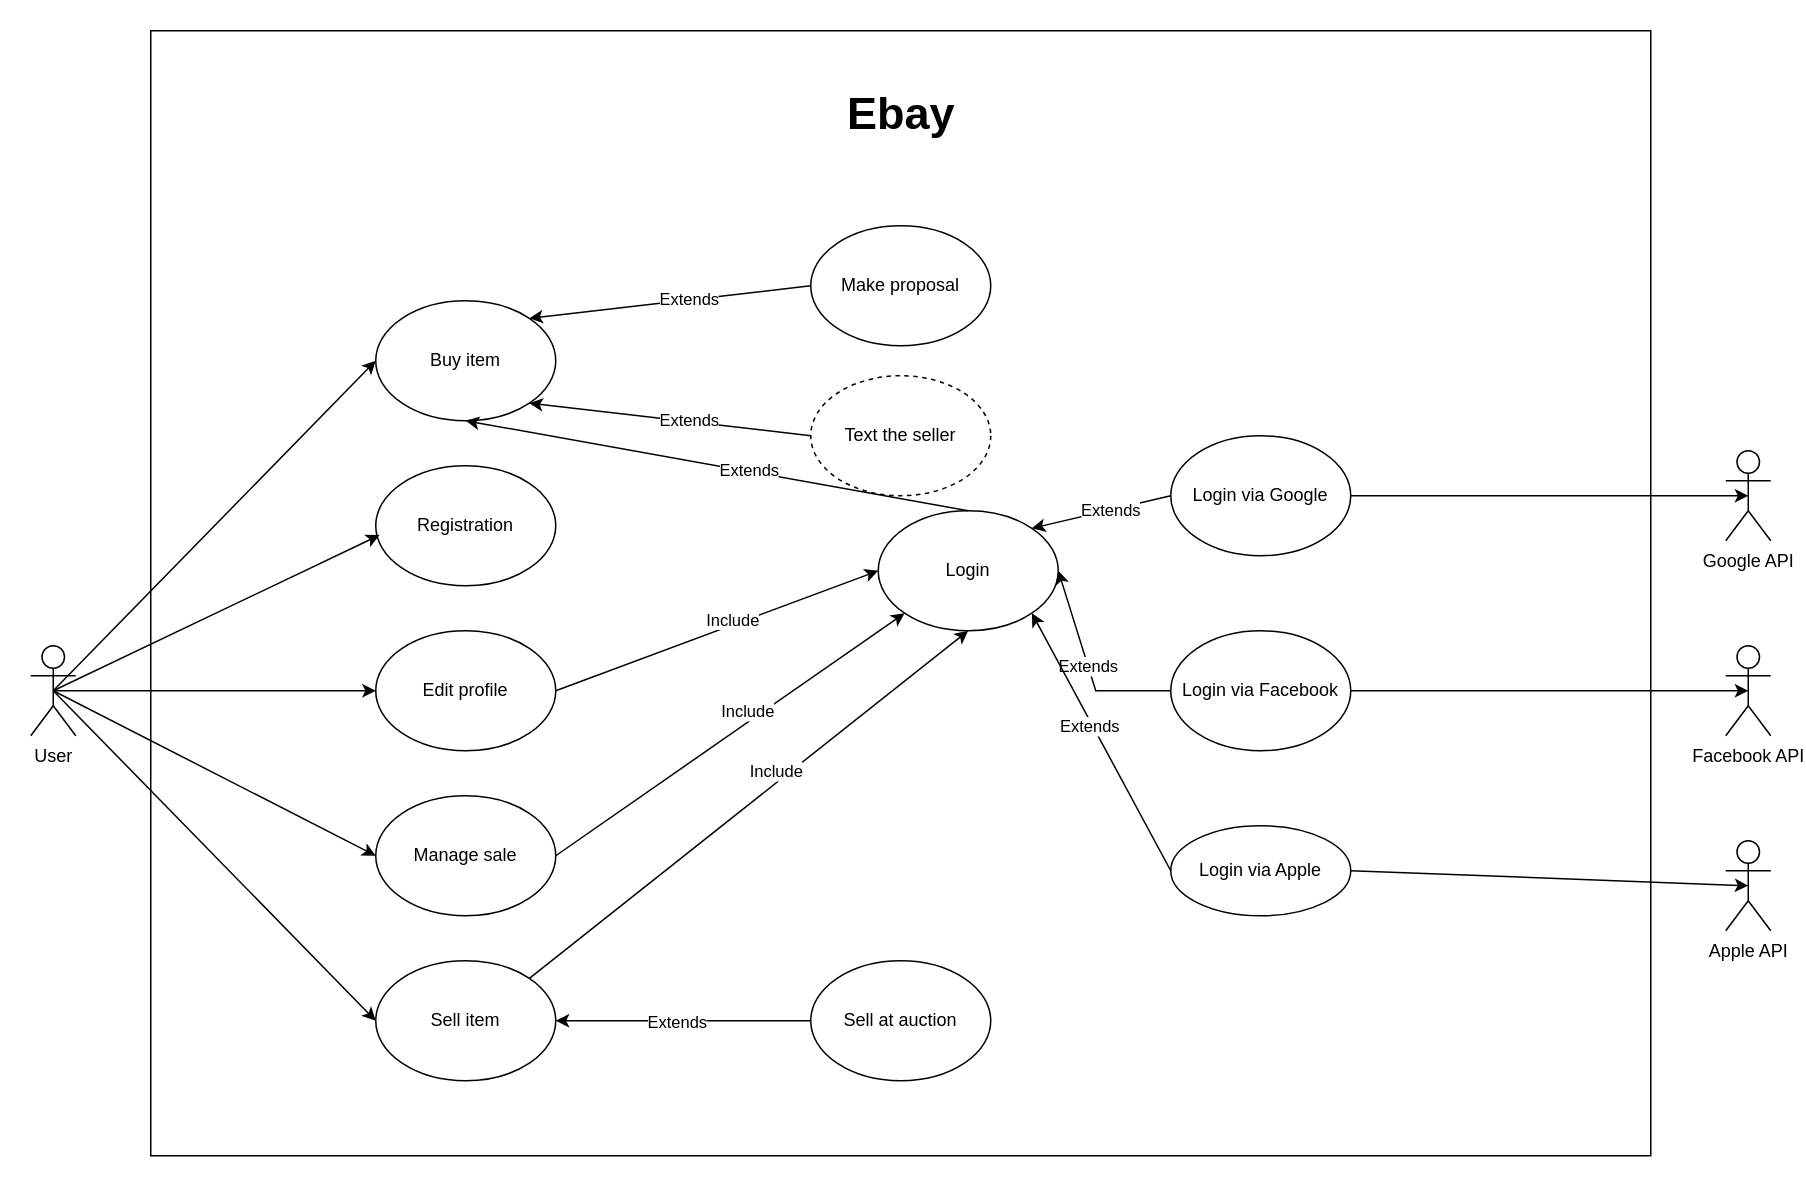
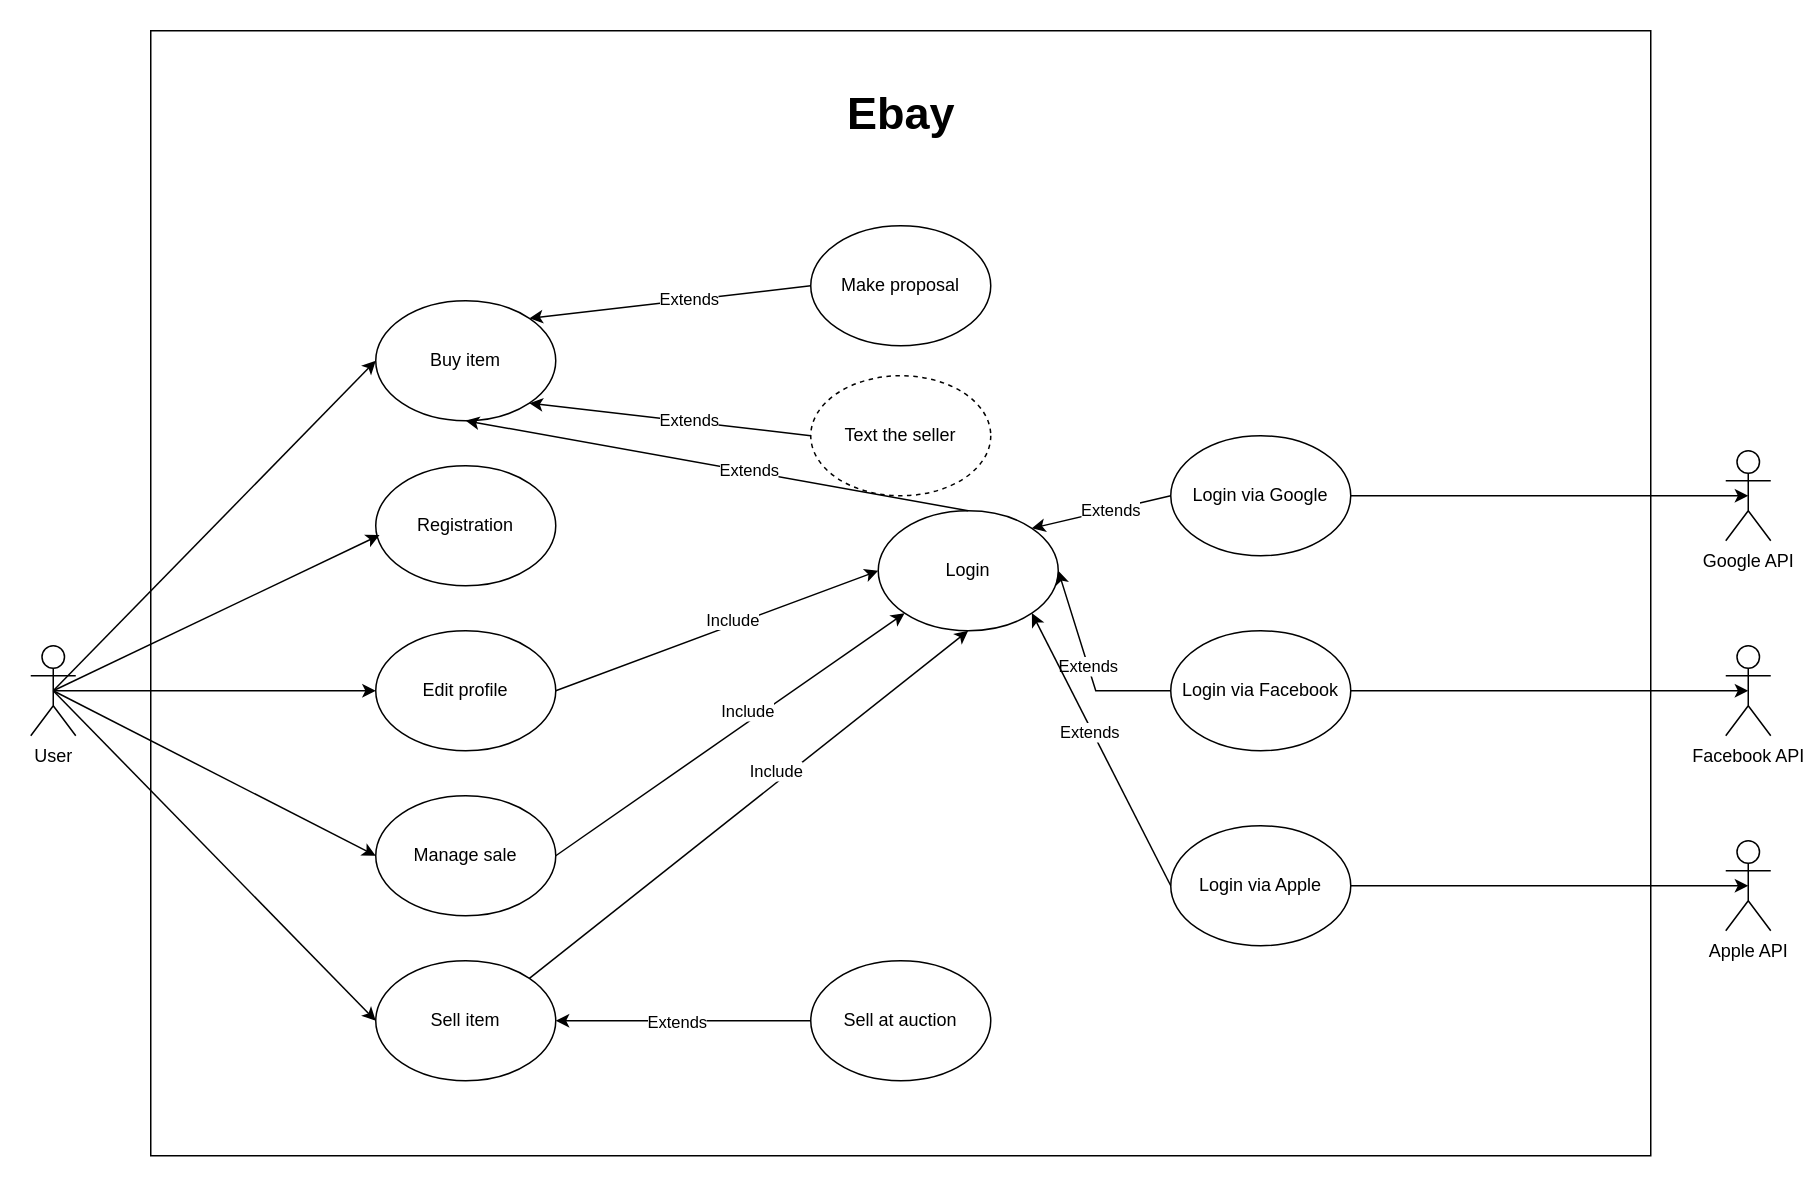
  <mxCell id="0" />
  <mxCell id="1" parent="0" />
  <mxCell id="2" value="" style="rounded=0;whiteSpace=wrap;html=1;" vertex="1" parent="1"><mxGeometry x="100" y="20" width="1000" height="750" as="geometry" /></mxCell>
  <mxCell id="3" value="User" style="shape=umlActor;verticalLabelPosition=bottom;verticalAlign=top;html=1;outlineConnect=0;" vertex="1" parent="1"><mxGeometry x="20" y="430" width="30" height="60" as="geometry" /></mxCell>
  <mxCell id="4" value="Google API" style="shape=umlActor;verticalLabelPosition=bottom;verticalAlign=top;html=1;outlineConnect=0;" vertex="1" parent="1"><mxGeometry x="1150" y="300" width="30" height="60" as="geometry" /></mxCell>
  <mxCell id="5" value="Buy item" style="ellipse;whiteSpace=wrap;html=1;" vertex="1" parent="1"><mxGeometry x="250" y="200" width="120" height="80" as="geometry" /></mxCell>
  <mxCell id="6" value="Registration" style="ellipse;whiteSpace=wrap;html=1;" vertex="1" parent="1"><mxGeometry x="250" y="310" width="120" height="80" as="geometry" /></mxCell>
  <mxCell id="7" value="Login via Google" style="ellipse;whiteSpace=wrap;html=1;" vertex="1" parent="1"><mxGeometry x="780" y="290" width="120" height="80" as="geometry" /></mxCell>
  <mxCell id="8" value="Login via Facebook" style="ellipse;whiteSpace=wrap;html=1;" vertex="1" parent="1"><mxGeometry x="780" y="420" width="120" height="80" as="geometry" /></mxCell>
- <mxCell id="9" value="Login via Apple" style="ellipse;whiteSpace=wrap;html=1;" vertex="1" parent="1"><mxGeometry x="780" y="550" width="120" height="60" as="geometry" /></mxCell>
+ <mxCell id="9" value="Login via Apple" style="ellipse;whiteSpace=wrap;html=1;" vertex="1" parent="1"><mxGeometry x="780" y="550" width="120" height="80" as="geometry" /></mxCell>
  <mxCell id="10" value="Login" style="ellipse;whiteSpace=wrap;html=1;" vertex="1" parent="1"><mxGeometry x="585" y="340" width="120" height="80" as="geometry" /></mxCell>
  <mxCell id="11" value="Sell item" style="ellipse;whiteSpace=wrap;html=1;" vertex="1" parent="1"><mxGeometry x="250" y="640" width="120" height="80" as="geometry" /></mxCell>
  <mxCell id="12" value="Edit profile" style="ellipse;whiteSpace=wrap;html=1;" vertex="1" parent="1"><mxGeometry x="250" y="420" width="120" height="80" as="geometry" /></mxCell>
  <mxCell id="13" value="Make&amp;nbsp;proposal" style="ellipse;whiteSpace=wrap;html=1;" vertex="1" parent="1"><mxGeometry x="540" y="150" width="120" height="80" as="geometry" /></mxCell>
  <mxCell id="14" value="Manage sale" style="ellipse;whiteSpace=wrap;html=1;" vertex="1" parent="1"><mxGeometry x="250" y="530" width="120" height="80" as="geometry" /></mxCell>
  <mxCell id="15" value="Text the seller" style="ellipse;whiteSpace=wrap;html=1;dashed=1;" vertex="1" parent="1"><mxGeometry x="540" y="250" width="120" height="80" as="geometry" /></mxCell>
  <mxCell id="16" value="Sell at auction" style="ellipse;whiteSpace=wrap;html=1;" vertex="1" parent="1"><mxGeometry x="540" y="640" width="120" height="80" as="geometry" /></mxCell>
  <mxCell id="17" value="" style="endArrow=classic;html=1;rounded=0;exitX=0.5;exitY=0.5;exitDx=0;exitDy=0;exitPerimeter=0;entryX=0;entryY=0.5;entryDx=0;entryDy=0;" edge="1" parent="1" source="3" target="5"><mxGeometry width="50" height="50" relative="1" as="geometry"><mxPoint x="20" y="260" as="sourcePoint" /><mxPoint x="70" y="210" as="targetPoint" /></mxGeometry></mxCell>
  <mxCell id="18" value="" style="endArrow=classic;html=1;rounded=0;entryX=1;entryY=0;entryDx=0;entryDy=0;exitX=0;exitY=0.5;exitDx=0;exitDy=0;" edge="1" parent="1" source="13" target="5"><mxGeometry width="50" height="50" relative="1" as="geometry"><mxPoint x="410" y="210" as="sourcePoint" /><mxPoint x="460" y="160" as="targetPoint" /></mxGeometry></mxCell>
  <mxCell id="19" value="Extends&lt;br&gt;" style="edgeLabel;html=1;align=center;verticalAlign=middle;resizable=0;points=[];" vertex="1" connectable="0" parent="18"><mxGeometry x="-0.127" y="-1" relative="1" as="geometry"><mxPoint as="offset" /></mxGeometry></mxCell>
  <mxCell id="20" value="" style="endArrow=classic;html=1;rounded=0;entryX=1;entryY=1;entryDx=0;entryDy=0;exitX=0;exitY=0.5;exitDx=0;exitDy=0;" edge="1" parent="1" source="15" target="5"><mxGeometry width="50" height="50" relative="1" as="geometry"><mxPoint x="558" y="200" as="sourcePoint" /><mxPoint x="380" y="222" as="targetPoint" /></mxGeometry></mxCell>
  <mxCell id="21" value="Extends&lt;br&gt;" style="edgeLabel;html=1;align=center;verticalAlign=middle;resizable=0;points=[];" vertex="1" connectable="0" parent="20"><mxGeometry x="-0.127" y="-1" relative="1" as="geometry"><mxPoint as="offset" /></mxGeometry></mxCell>
  <mxCell id="22" value="" style="endArrow=classic;html=1;rounded=0;entryX=0.5;entryY=1;entryDx=0;entryDy=0;exitX=0.5;exitY=0;exitDx=0;exitDy=0;" edge="1" parent="1" source="10" target="5"><mxGeometry width="50" height="50" relative="1" as="geometry"><mxPoint x="550" y="230" as="sourcePoint" /><mxPoint x="372" y="208" as="targetPoint" /></mxGeometry></mxCell>
  <mxCell id="23" value="Extends&lt;br&gt;" style="edgeLabel;html=1;align=center;verticalAlign=middle;resizable=0;points=[];" vertex="1" connectable="0" parent="22"><mxGeometry x="-0.127" y="-1" relative="1" as="geometry"><mxPoint as="offset" /></mxGeometry></mxCell>
  <mxCell id="24" value="Facebook API&lt;br&gt;" style="shape=umlActor;verticalLabelPosition=bottom;verticalAlign=top;html=1;outlineConnect=0;" vertex="1" parent="1"><mxGeometry x="1150" y="430" width="30" height="60" as="geometry" /></mxCell>
  <mxCell id="25" value="Apple API&lt;br&gt;" style="shape=umlActor;verticalLabelPosition=bottom;verticalAlign=top;html=1;outlineConnect=0;" vertex="1" parent="1"><mxGeometry x="1150" y="560" width="30" height="60" as="geometry" /></mxCell>
  <mxCell id="26" value="" style="endArrow=classic;html=1;rounded=0;entryX=0.021;entryY=0.578;entryDx=0;entryDy=0;entryPerimeter=0;exitX=0.5;exitY=0.5;exitDx=0;exitDy=0;exitPerimeter=0;" edge="1" parent="1" source="3" target="6"><mxGeometry width="50" height="50" relative="1" as="geometry"><mxPoint x="0" y="260" as="sourcePoint" /><mxPoint x="270" y="180" as="targetPoint" /></mxGeometry></mxCell>
  <mxCell id="27" value="" style="endArrow=classic;html=1;rounded=0;entryX=0;entryY=0.5;entryDx=0;entryDy=0;exitX=0.5;exitY=0.5;exitDx=0;exitDy=0;exitPerimeter=0;" edge="1" parent="1" source="3" target="12"><mxGeometry width="50" height="50" relative="1" as="geometry"><mxPoint x="45" y="470" as="sourcePoint" /><mxPoint x="263" y="366" as="targetPoint" /></mxGeometry></mxCell>
  <mxCell id="28" value="" style="endArrow=classic;html=1;rounded=0;entryX=0;entryY=0.5;entryDx=0;entryDy=0;exitX=1;exitY=0.5;exitDx=0;exitDy=0;" edge="1" parent="1" source="12" target="10"><mxGeometry width="50" height="50" relative="1" as="geometry"><mxPoint x="390" y="470" as="sourcePoint" /><mxPoint x="605" y="470" as="targetPoint" /></mxGeometry></mxCell>
  <mxCell id="29" value="Include" style="edgeLabel;html=1;align=center;verticalAlign=middle;resizable=0;points=[];" vertex="1" connectable="0" parent="28"><mxGeometry x="0.194" relative="1" as="geometry"><mxPoint x="-11" as="offset" /></mxGeometry></mxCell>
  <mxCell id="30" value="" style="endArrow=classic;html=1;rounded=0;entryX=0;entryY=0.5;entryDx=0;entryDy=0;exitX=0.5;exitY=0.5;exitDx=0;exitDy=0;exitPerimeter=0;" edge="1" parent="1" source="3" target="14"><mxGeometry width="50" height="50" relative="1" as="geometry"><mxPoint x="45" y="470" as="sourcePoint" /><mxPoint x="260" y="470" as="targetPoint" /></mxGeometry></mxCell>
  <mxCell id="31" value="" style="endArrow=classic;html=1;rounded=0;entryX=0;entryY=0.5;entryDx=0;entryDy=0;exitX=0.5;exitY=0.5;exitDx=0;exitDy=0;exitPerimeter=0;" edge="1" parent="1" source="3" target="11"><mxGeometry width="50" height="50" relative="1" as="geometry"><mxPoint x="45" y="470" as="sourcePoint" /><mxPoint x="260" y="580" as="targetPoint" /></mxGeometry></mxCell>
  <mxCell id="32" value="" style="endArrow=classic;html=1;rounded=0;exitX=0;exitY=0.5;exitDx=0;exitDy=0;entryX=1;entryY=0.5;entryDx=0;entryDy=0;" edge="1" parent="1" source="16" target="11"><mxGeometry width="50" height="50" relative="1" as="geometry"><mxPoint x="500" y="570" as="sourcePoint" /><mxPoint x="410" y="720" as="targetPoint" /></mxGeometry></mxCell>
  <mxCell id="33" value="Extends&lt;br&gt;" style="edgeLabel;html=1;align=center;verticalAlign=middle;resizable=0;points=[];" vertex="1" connectable="0" parent="32"><mxGeometry x="0.082" relative="1" as="geometry"><mxPoint x="2" as="offset" /></mxGeometry></mxCell>
  <mxCell id="34" value="" style="endArrow=classic;html=1;rounded=0;entryX=0;entryY=1;entryDx=0;entryDy=0;exitX=1;exitY=0.5;exitDx=0;exitDy=0;" edge="1" parent="1" source="14" target="10"><mxGeometry width="50" height="50" relative="1" as="geometry"><mxPoint x="380" y="470" as="sourcePoint" /><mxPoint x="550" y="470" as="targetPoint" /></mxGeometry></mxCell>
  <mxCell id="35" value="Include" style="edgeLabel;html=1;align=center;verticalAlign=middle;resizable=0;points=[];" vertex="1" connectable="0" parent="34"><mxGeometry x="0.194" relative="1" as="geometry"><mxPoint x="-11" as="offset" /></mxGeometry></mxCell>
  <mxCell id="36" value="" style="endArrow=classic;html=1;rounded=0;entryX=0.5;entryY=1;entryDx=0;entryDy=0;exitX=1;exitY=0;exitDx=0;exitDy=0;" edge="1" parent="1" source="11" target="10"><mxGeometry width="50" height="50" relative="1" as="geometry"><mxPoint x="380" y="580" as="sourcePoint" /><mxPoint x="568" y="498" as="targetPoint" /></mxGeometry></mxCell>
  <mxCell id="37" value="Include" style="edgeLabel;html=1;align=center;verticalAlign=middle;resizable=0;points=[];" vertex="1" connectable="0" parent="36"><mxGeometry x="0.194" relative="1" as="geometry"><mxPoint x="-11" as="offset" /></mxGeometry></mxCell>
  <mxCell id="38" value="" style="endArrow=classic;html=1;rounded=0;exitX=0;exitY=0.5;exitDx=0;exitDy=0;entryX=1;entryY=0;entryDx=0;entryDy=0;" edge="1" parent="1" source="7" target="10"><mxGeometry width="50" height="50" relative="1" as="geometry"><mxPoint x="650" y="420" as="sourcePoint" /><mxPoint x="700" y="370" as="targetPoint" /></mxGeometry></mxCell>
  <mxCell id="39" value="Extends&lt;br&gt;" style="edgeLabel;html=1;align=center;verticalAlign=middle;resizable=0;points=[];" vertex="1" connectable="0" parent="38"><mxGeometry x="-0.113" relative="1" as="geometry"><mxPoint as="offset" /></mxGeometry></mxCell>
  <mxCell id="40" value="" style="endArrow=classic;html=1;rounded=0;exitX=0;exitY=0.5;exitDx=0;exitDy=0;entryX=1;entryY=0.5;entryDx=0;entryDy=0;" edge="1" parent="1" source="8" target="10"><mxGeometry width="50" height="50" relative="1" as="geometry"><mxPoint x="790" y="340" as="sourcePoint" /><mxPoint x="655" y="437" as="targetPoint" /><Array as="points"><mxPoint x="730" y="460" /></Array></mxGeometry></mxCell>
  <mxCell id="41" value="Extends&lt;br&gt;" style="edgeLabel;html=1;align=center;verticalAlign=middle;resizable=0;points=[];" vertex="1" connectable="0" parent="40"><mxGeometry relative="1" as="geometry"><mxPoint as="offset" /></mxGeometry></mxCell>
  <mxCell id="42" value="" style="endArrow=classic;html=1;rounded=0;exitX=0;exitY=0.5;exitDx=0;exitDy=0;entryX=1;entryY=1;entryDx=0;entryDy=0;" edge="1" parent="1" source="9" target="10"><mxGeometry width="50" height="50" relative="1" as="geometry"><mxPoint x="790" y="470" as="sourcePoint" /><mxPoint x="670" y="470" as="targetPoint" /></mxGeometry></mxCell>
  <mxCell id="43" value="Extends&lt;br&gt;" style="edgeLabel;html=1;align=center;verticalAlign=middle;resizable=0;points=[];" vertex="1" connectable="0" parent="42"><mxGeometry x="0.136" y="2" relative="1" as="geometry"><mxPoint as="offset" /></mxGeometry></mxCell>
  <mxCell id="44" value="" style="endArrow=classic;html=1;rounded=0;entryX=0.5;entryY=0.5;entryDx=0;entryDy=0;entryPerimeter=0;exitX=1;exitY=0.5;exitDx=0;exitDy=0;" edge="1" parent="1" source="7" target="4"><mxGeometry width="50" height="50" relative="1" as="geometry"><mxPoint x="910" y="430" as="sourcePoint" /><mxPoint x="960" y="380" as="targetPoint" /></mxGeometry></mxCell>
  <mxCell id="45" value="" style="endArrow=classic;html=1;rounded=0;entryX=0.5;entryY=0.5;entryDx=0;entryDy=0;entryPerimeter=0;exitX=1;exitY=0.5;exitDx=0;exitDy=0;" edge="1" parent="1" source="8" target="24"><mxGeometry width="50" height="50" relative="1" as="geometry"><mxPoint x="915" y="459.58" as="sourcePoint" /><mxPoint x="1180" y="459.58" as="targetPoint" /></mxGeometry></mxCell>
  <mxCell id="46" value="" style="endArrow=classic;html=1;rounded=0;entryX=0.5;entryY=0.5;entryDx=0;entryDy=0;entryPerimeter=0;exitX=1;exitY=0.5;exitDx=0;exitDy=0;" edge="1" parent="1" source="9" target="25"><mxGeometry width="50" height="50" relative="1" as="geometry"><mxPoint x="910" y="470" as="sourcePoint" /><mxPoint x="1175" y="470" as="targetPoint" /></mxGeometry></mxCell>
  <mxCell id="47" value="&lt;b&gt;&lt;font style=&quot;font-size: 30px;&quot;&gt;Ebay&lt;/font&gt;&lt;/b&gt;" style="text;html=1;align=center;verticalAlign=middle;resizable=0;points=[];autosize=1;strokeColor=none;fillColor=none;strokeWidth=1;" vertex="1" parent="1"><mxGeometry x="550" y="50" width="100" height="50" as="geometry" /></mxCell>
